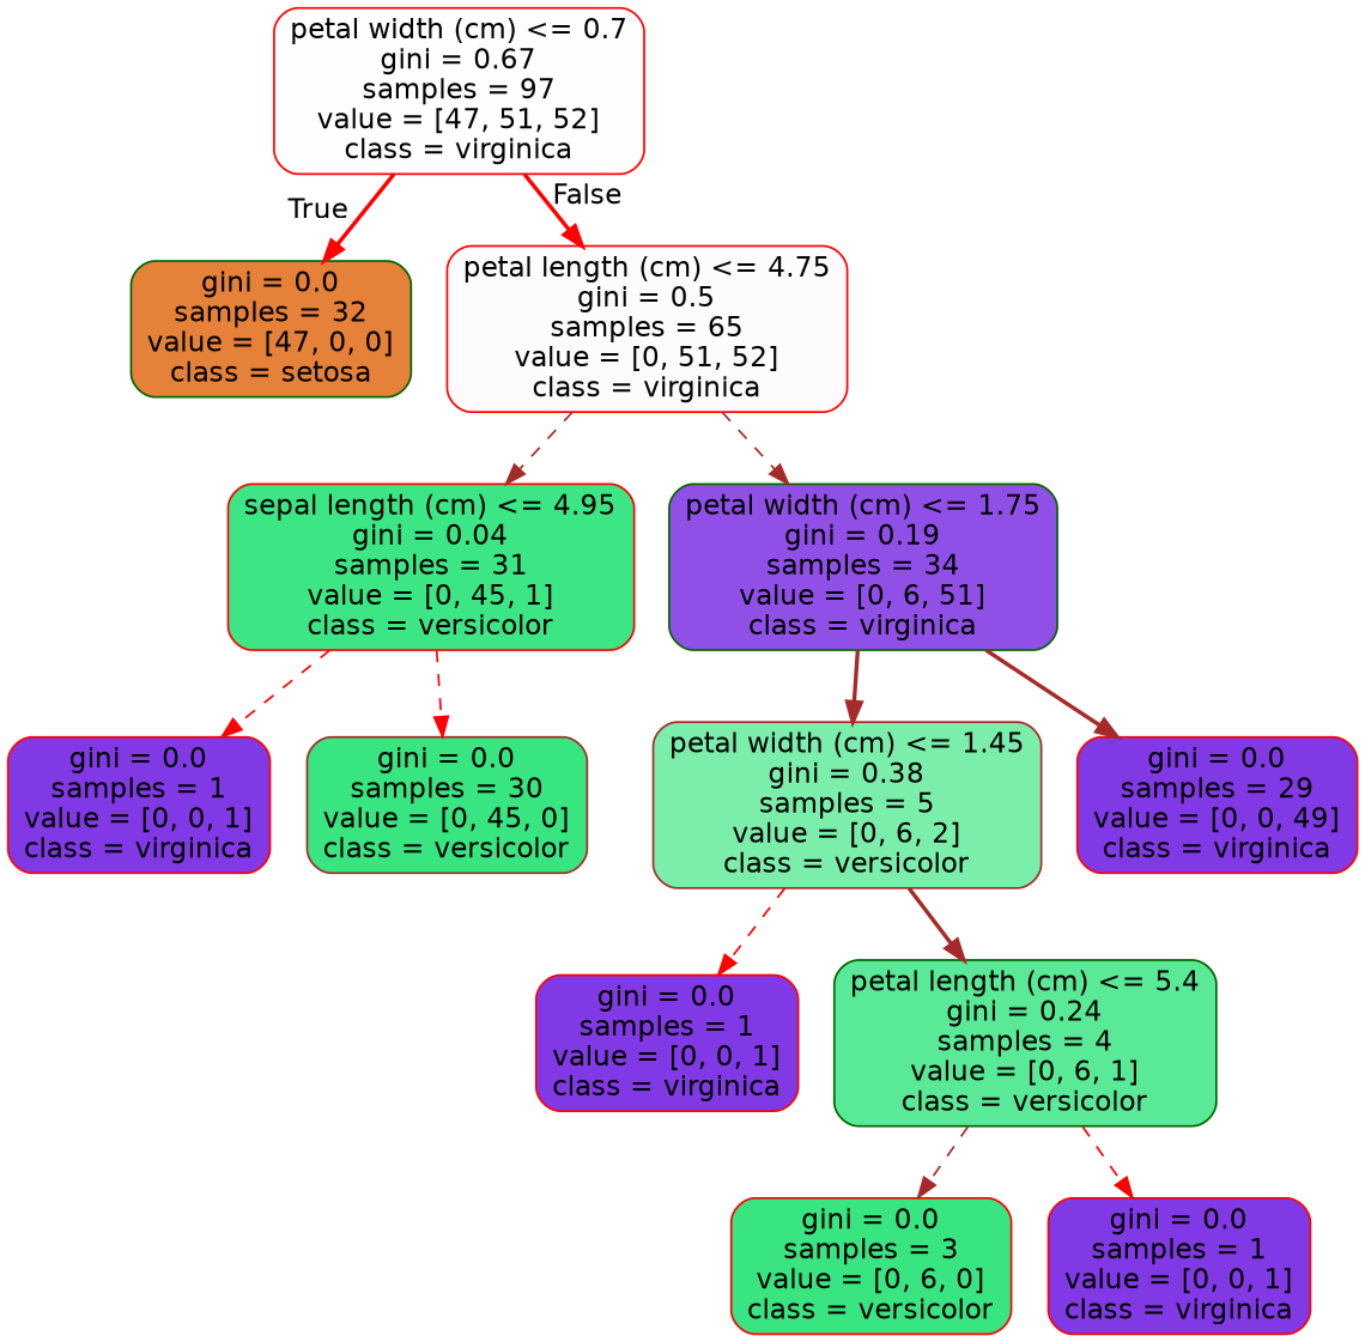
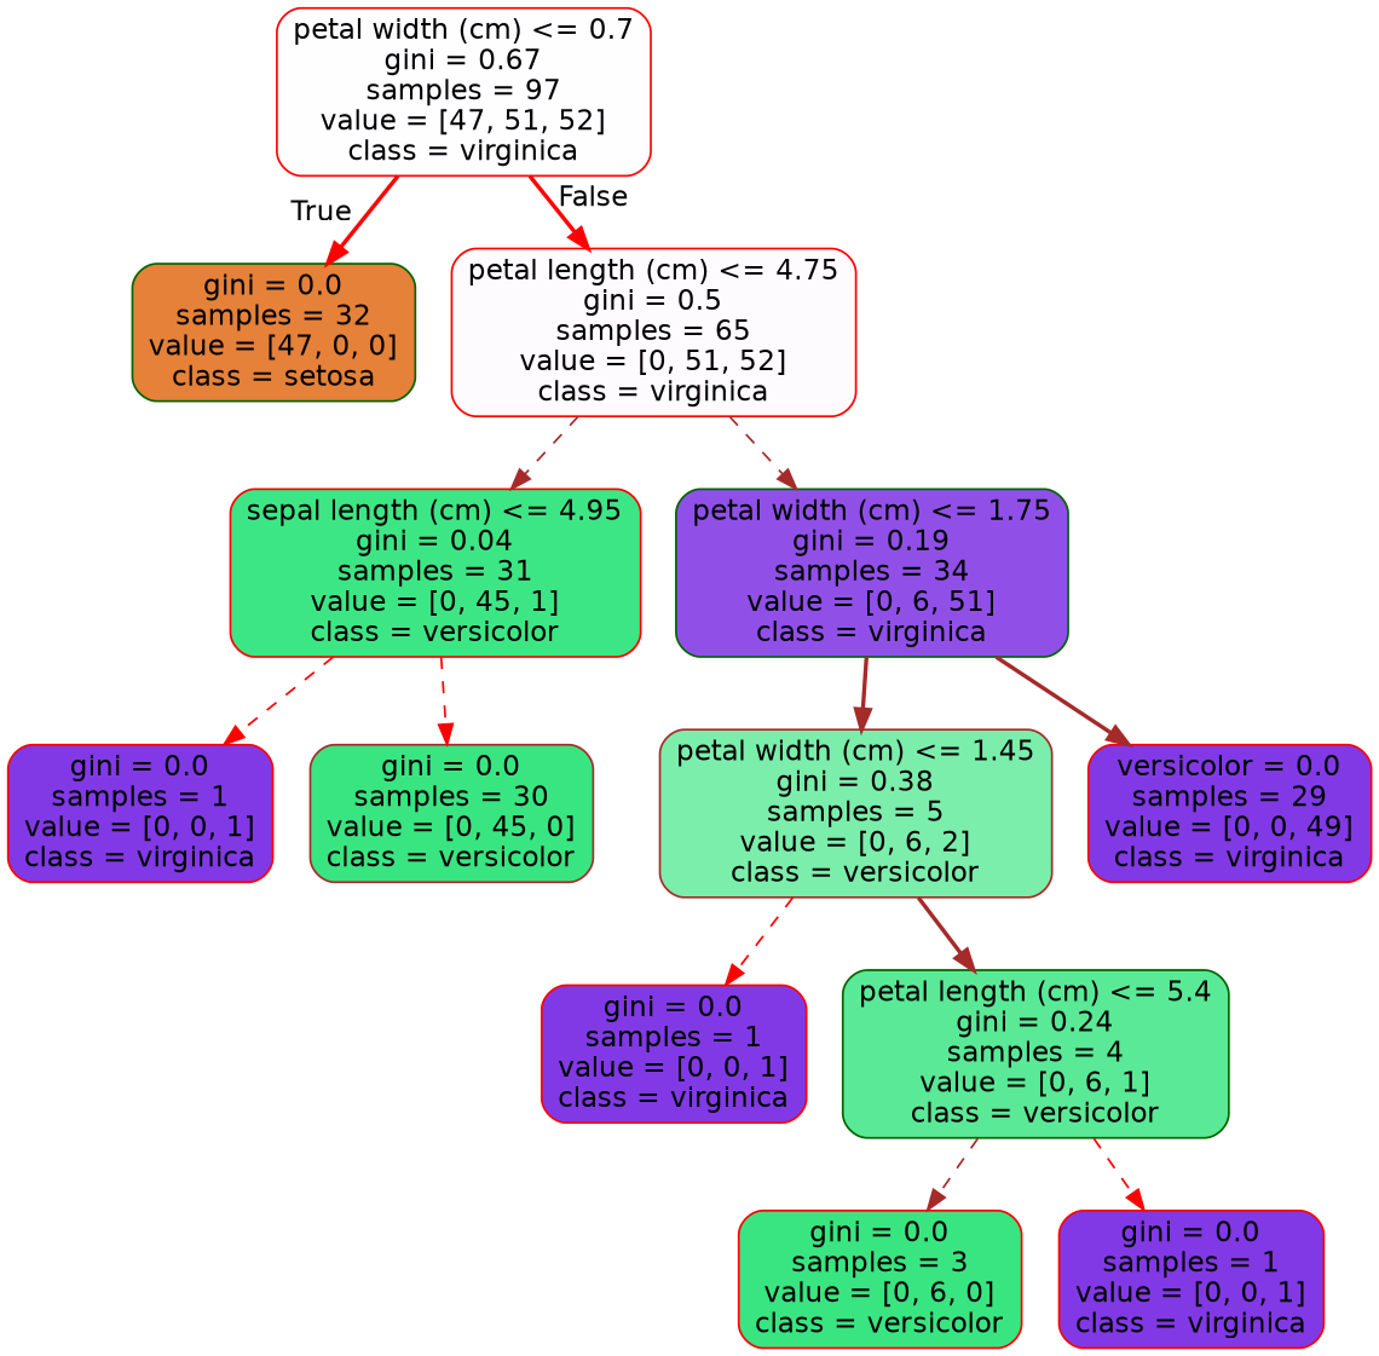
  digraph {
    node [color=red fillcolor="#8139e5" fontname=helvetica shape=box style="filled, rounded"]
    edge [fontname=helvetica color=red style=dashed]
    n1 [fillcolor="#fefdff" label="petal width (cm) <= 0.7\ngini = 0.67\nsamples = 97\nvalue = [47, 51, 52]\nclass = virginica"]
    n2 [color=darkgreen fillcolor="#e58139" label="gini = 0.0\nsamples = 32\nvalue = [47, 0, 0]\nclass = setosa"]
    n3 [fillcolor="#fdfbfe" label="petal length (cm) <= 4.75\ngini = 0.5\nsamples = 65\nvalue = [0, 51, 52]\nclass = virginica"]
    n4 [fillcolor="#3de684" label="sepal length (cm) <= 4.95\ngini = 0.04\nsamples = 31\nvalue = [0, 45, 1]\nclass = versicolor"]
    n5 [color=darkgreen fillcolor="#9050e8" label="petal width (cm) <= 1.75\ngini = 0.19\nsamples = 34\nvalue = [0, 6, 51]\nclass = virginica"]
    n6 [label="gini = 0.0\nsamples = 1\nvalue = [0, 0, 1]\nclass = virginica"]
    n7 [color=brown fillcolor="#39e581" label="gini = 0.0\nsamples = 30\nvalue = [0, 45, 0]\nclass = versicolor"]
    n8 [color=brown fillcolor="#7beeab" label="petal width (cm) <= 1.45\ngini = 0.38\nsamples = 5\nvalue = [0, 6, 2]\nclass = versicolor"]
-   n9 [label="gini = 0.0\nsamples = 29\nvalue = [0, 0, 49]\nclass = virginica"]
+   n9 [label="versicolor = 0.0\nsamples = 29\nvalue = [0, 0, 49]\nclass = virginica"]
    n10 [label="gini = 0.0\nsamples = 1\nvalue = [0, 0, 1]\nclass = virginica"]
    n11 [color=darkgreen fillcolor="#5ae996" label="petal length (cm) <= 5.4\ngini = 0.24\nsamples = 4\nvalue = [0, 6, 1]\nclass = versicolor"]
    n12 [fillcolor="#39e581" label="gini = 0.0\nsamples = 3\nvalue = [0, 6, 0]\nclass = versicolor"]
    n13 [label="gini = 0.0\nsamples = 1\nvalue = [0, 0, 1]\nclass = virginica"]
    n1 -> n2 [headlabel=True labelangle=45 labeldistance=2.5 style=bold]
    n1 -> n3 [headlabel=False labelangle=-45 labeldistance=2.5 style=bold]
    n3 -> n4 [color=brown]
    n3 -> n5 [color=brown]
    n4 -> n6
    n4 -> n7
    n5 -> n8 [color=brown style=bold]
    n5 -> n9 [color=brown style=bold]
    n8 -> n10
    n8 -> n11 [color=brown style=bold]
    n11 -> n12 [color=brown]
    n11 -> n13
  }
